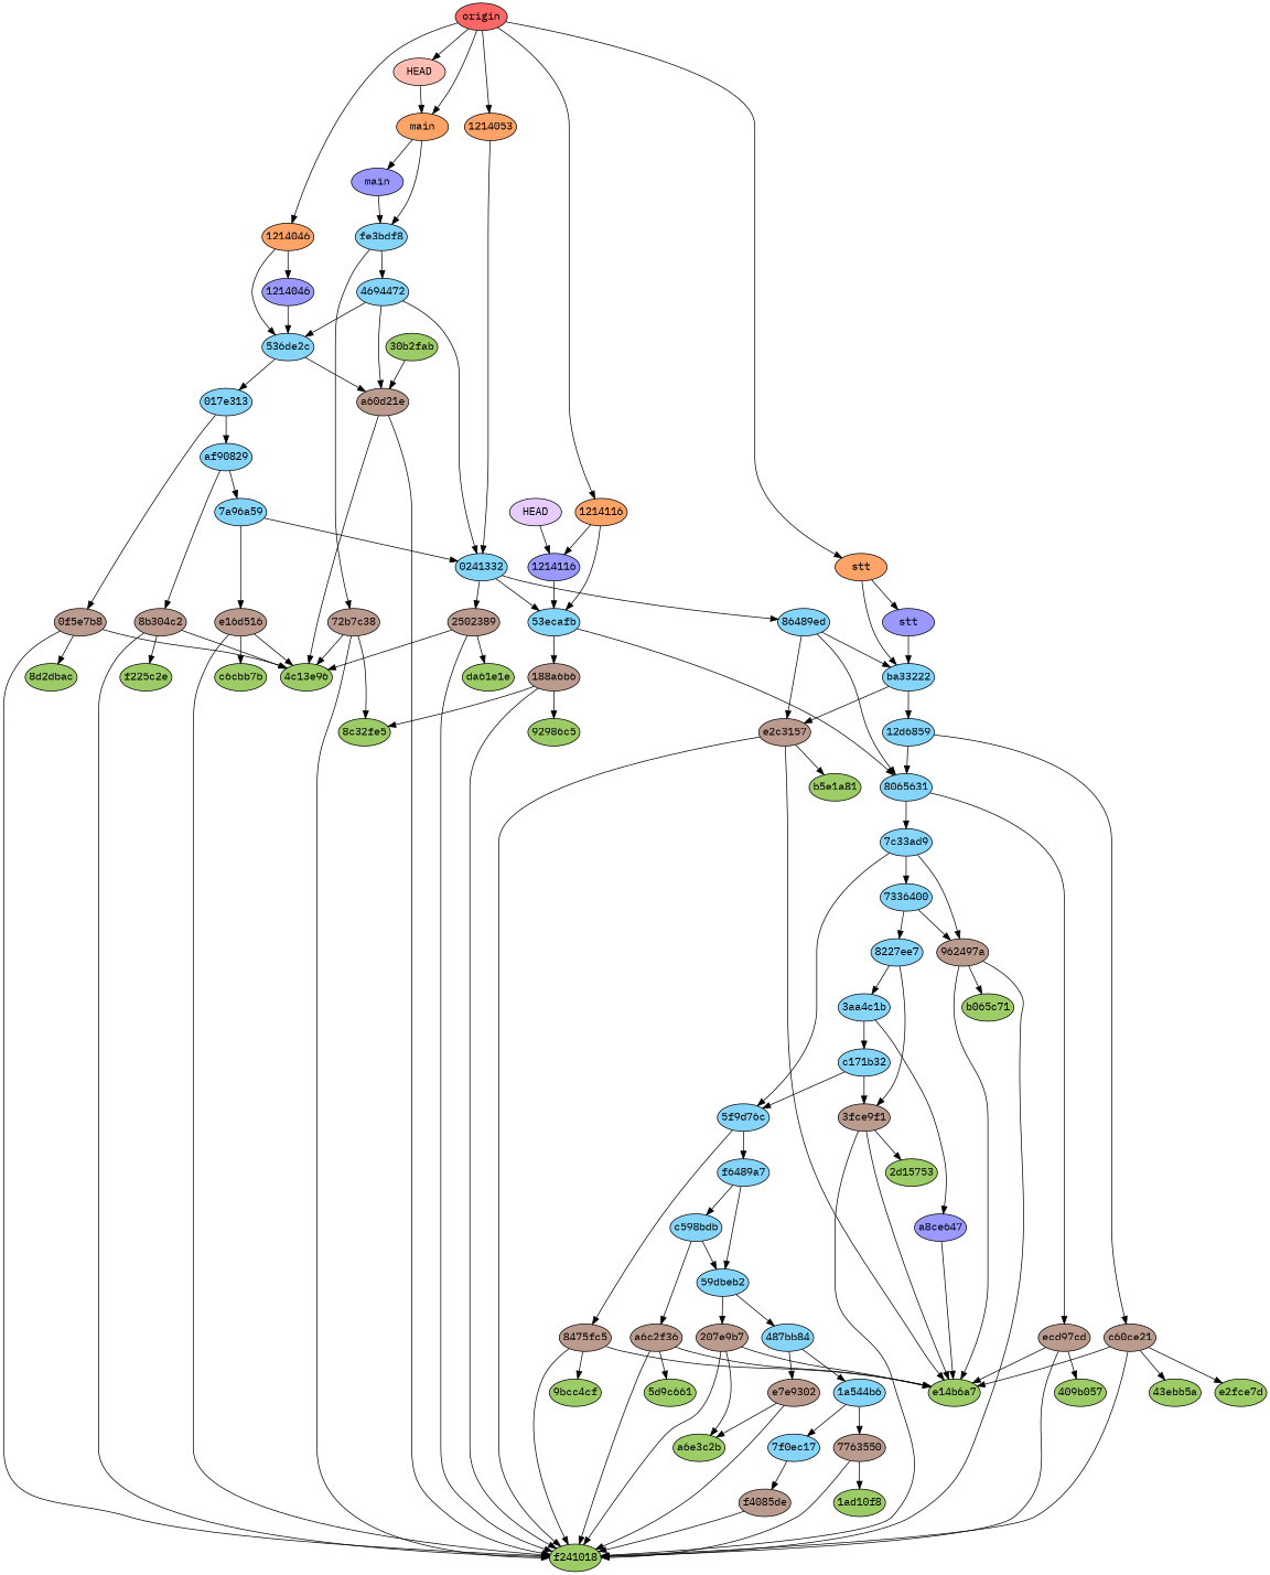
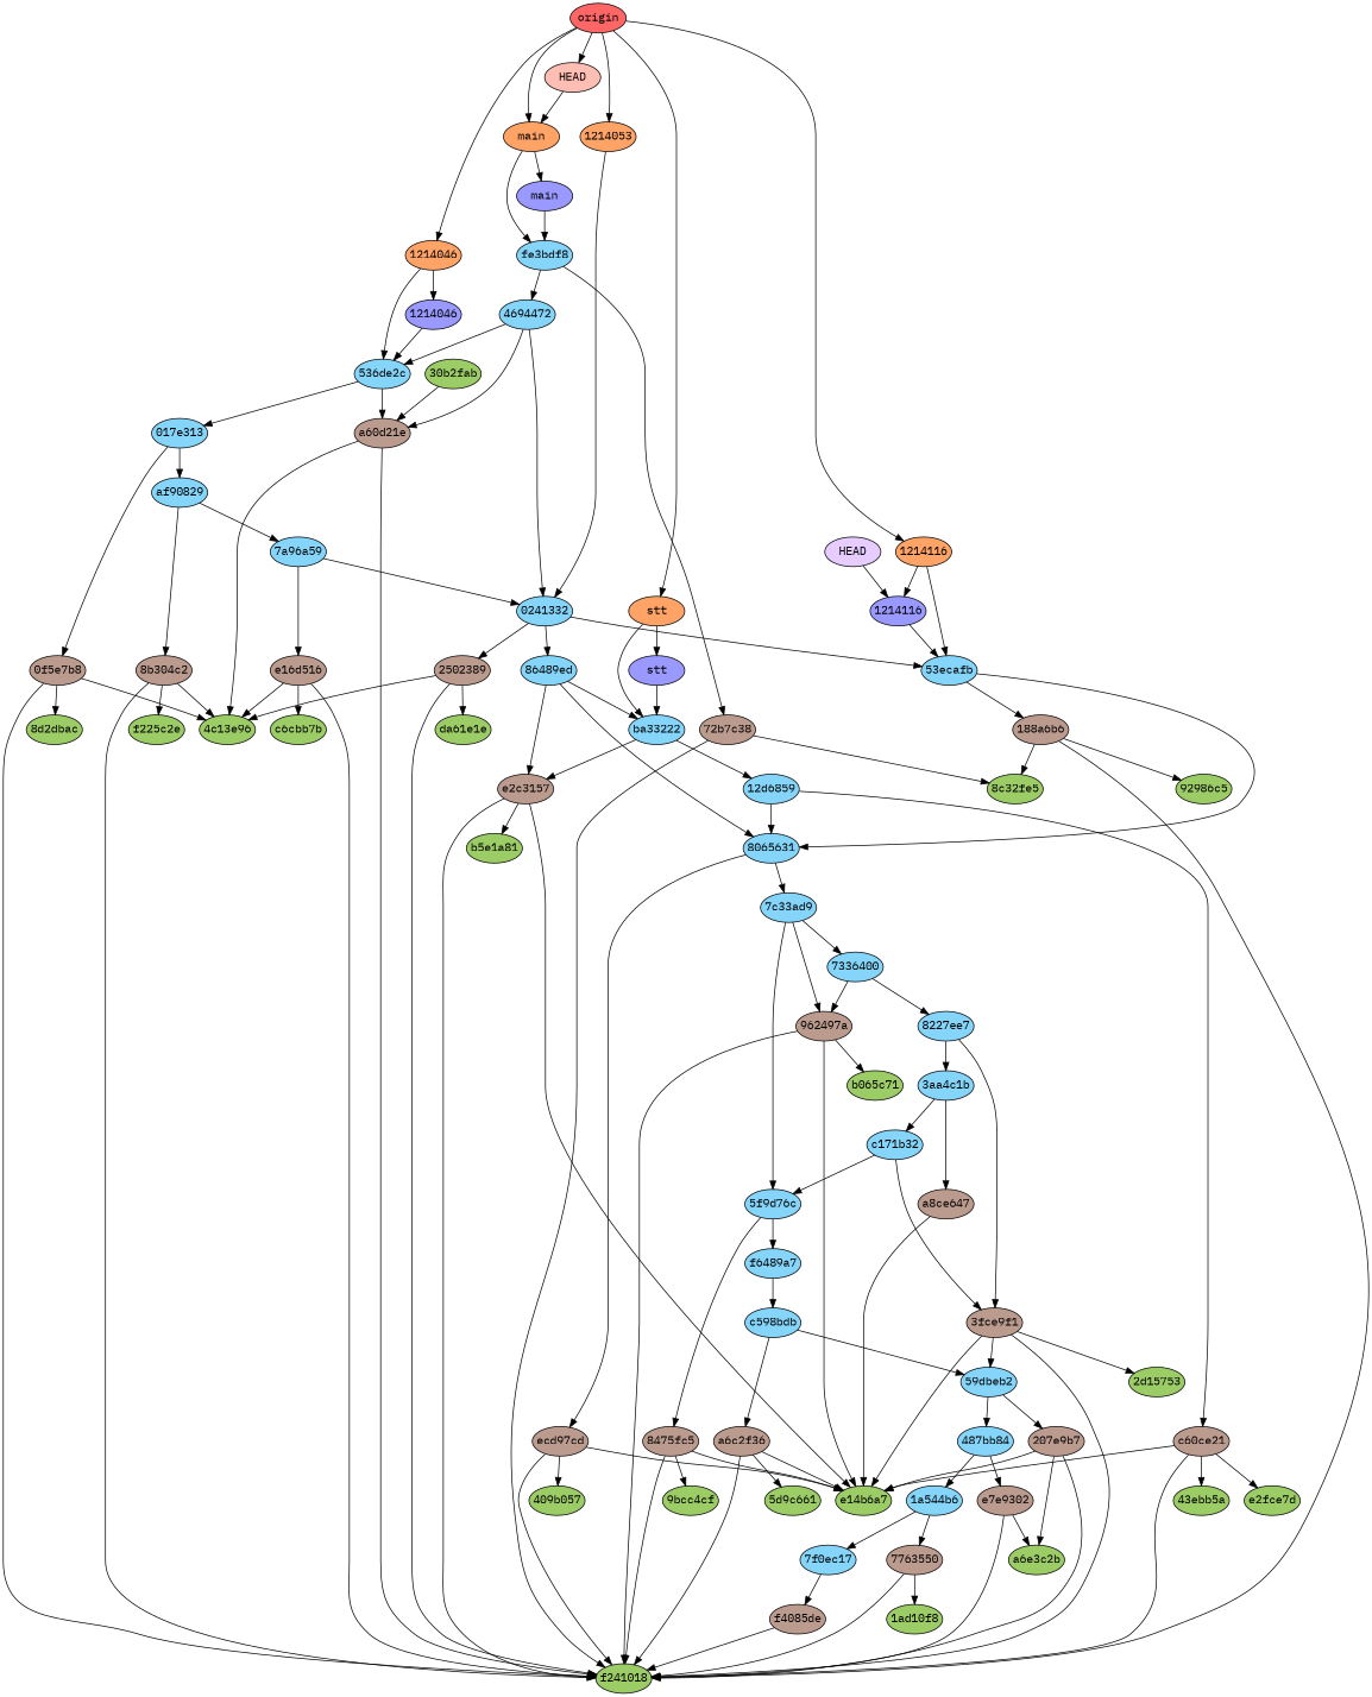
  digraph {
    fontname="IBM Plex Mono"
    node [fillcolor="#85d5fa" fixedsize=true fontname="IBM Plex Mono" style=filled]
    edge [fontname="IBM Plex Mono"]
    n1 [fillcolor="#9ccc66" label="1ad10f8" width=0.95]
    n2 [fillcolor="#9ccc66" label="2d15753" width=0.95]
    n3 [fillcolor="#9ccc66" label="30b2fab" width=0.95]
    n4 [fillcolor="#bc9b8f" label=a60d21e width=0.95]
    n5 [fillcolor="#9ccc66" label="409b057" width=0.95]
    n6 [fillcolor="#9ccc66" label="43ebb5a" width=0.95]
    n7 [fillcolor="#9ccc66" label="4c13e96" width=0.95]
    n8 [fillcolor="#9ccc66" label="5d9c661" width=0.95]
    n9 [fillcolor="#9ccc66" label="8c32fe5" width=0.95]
    n10 [fillcolor="#9ccc66" label="8d2dbac" width=0.95]
    n11 [fillcolor="#9ccc66" label="92986c5" width=0.95]
    n12 [fillcolor="#9ccc66" label="9bcc4cf" width=0.95]
    n13 [fillcolor="#9ccc66" label=a6e3c2b width=0.95]
    n14 [fillcolor="#9ccc66" label=b065c71 width=0.95]
    n15 [fillcolor="#9ccc66" label=b5e1a81 width=0.95]
    n16 [fillcolor="#9ccc66" label=c6cbb7b width=0.95]
    n17 [fillcolor="#9ccc66" label=da61e1e width=0.95]
    n18 [fillcolor="#9ccc66" label=e14b6a7 width=0.95]
    n19 [fillcolor="#9ccc66" label=e2fce7d width=0.95]
    n20 [fillcolor="#9ccc66" label=f225c2e width=0.95]
    n21 [fillcolor="#9ccc66" label=f241018 width=0.95]
    n22 [fillcolor="#bc9b8f" label="0f5e7b8" width=0.95]
    n23 [fillcolor="#bc9b8f" label="188a6b6" width=0.95]
    n24 [fillcolor="#bc9b8f" label="207e9b7" width=0.95]
    n25 [fillcolor="#bc9b8f" label=2502389 width=0.95]
    n26 [fillcolor="#bc9b8f" label="3fce9f1" width=0.95]
    n27 [fillcolor="#bc9b8f" label="72b7c38" width=0.95]
    n28 [fillcolor="#bc9b8f" label=7763550 width=0.95]
    n29 [fillcolor="#bc9b8f" label="8475fc5" width=0.95]
    n30 [fillcolor="#bc9b8f" label="8b304c2" width=0.95]
    n31 [fillcolor="#bc9b8f" label="962497a" width=0.95]
    n32 [fillcolor="#bc9b8f" label=a6c2f36 width=0.95]
-   n33 [fillcolor="#9999ff" label=a8ce647 width=0.95]
+   n33 [fillcolor="#bc9b8f" label=a8ce647 width=0.95]
    n34 [fillcolor="#bc9b8f" label=c60ce21 width=0.95]
    n35 [fillcolor="#bc9b8f" label=e16d516 width=0.95]
    n36 [fillcolor="#bc9b8f" label=e2c3157 width=0.95]
    n37 [fillcolor="#bc9b8f" label=e7e9302 width=0.95]
    n38 [fillcolor="#bc9b8f" label=ecd97cd width=0.95]
    n39 [fillcolor="#bc9b8f" label=f4085de width=0.95]
    n40 [label="017e313" width=0.95]
    n41 [label=af90829 width=0.95]
    n42 [label="7a96a59" width=0.95]
    n43 [label=0241332 width=0.95]
    n44 [label="86489ed" width=0.95]
    n45 [label="53ecafb" width=0.95]
    n46 [label=8065631 width=0.95]
    n47 [label=ba33222 width=0.95]
    n48 [label="7c33ad9" width=0.95]
    n49 [label="12d6859" width=0.95]
    n50 [label="5f9d76c" width=0.95]
    n51 [label=7336400 width=0.95]
    n52 [label="1a544b6" width=0.95]
    n53 [label="7f0ec17" width=0.95]
    n54 [label="3aa4c1b" width=0.95]
    n55 [label=c171b32 width=0.95]
    n56 [label=f6489a7 width=0.95]
    n57 [label=4694472 width=0.95]
    n58 [label="536de2c" width=0.95]
    n59 [label="487bb84" width=0.95]
    n60 [label="59dbeb2" width=0.95]
    n61 [label=c598bdb width=0.95]
    n62 [label="8227ee7" width=0.95]
    n63 [label=fe3bdf8 width=0.95]
    n64 [fillcolor="#9999ff" label=1214046 width=0.95]
    n65 [fillcolor="#9999ff" label=1214116 width=0.95]
    n66 [fillcolor="#9999ff" label=main width=0.95]
    n67 [fillcolor="#9999ff" label=stt width=0.95]
    n68 [fillcolor="#e6ccff" label=HEAD width=0.95]
    n69 [fillcolor="#ffa366" label=1214046 width=0.95]
    n70 [fillcolor="#ffa366" label=1214053 width=0.95]
    n71 [fillcolor="#ffa366" label=1214116 width=0.95]
    n72 [fillcolor="#ffa366" label=main width=0.95]
    n73 [fillcolor="#ffa366" label=stt width=0.95]
    n74 [fillcolor="#ffbeb3" label=HEAD width=0.95]
    n75 [fillcolor="#ff6666" label=origin width=0.95]
    n3 -> n4
    n4 -> n7
    n4 -> n21
    n22 -> n7
    n22 -> n10
    n22 -> n21
    n23 -> n9
    n23 -> n11
    n23 -> n21
    n24 -> n13
    n24 -> n18
    n24 -> n21
    n25 -> n7
    n25 -> n17
    n25 -> n21
    n26 -> n2
    n26 -> n18
    n26 -> n21
-   n27 -> n7
    n27 -> n9
    n27 -> n21
    n28 -> n1
    n28 -> n21
    n29 -> n12
    n29 -> n18
    n29 -> n21
    n30 -> n7
    n30 -> n20
    n30 -> n21
    n31 -> n14
    n31 -> n18
    n31 -> n21
    n32 -> n8
    n32 -> n18
    n32 -> n21
    n33 -> n18
    n34 -> n6
    n34 -> n18
    n34 -> n19
    n34 -> n21
    n35 -> n7
    n35 -> n16
    n35 -> n21
    n36 -> n15
    n36 -> n18
    n36 -> n21
    n37 -> n13
    n37 -> n21
    n38 -> n5
    n38 -> n18
    n38 -> n21
    n39 -> n21
    n40 -> n22
    n40 -> n41
    n41 -> n30
    n41 -> n42
    n42 -> n35
    n42 -> n43
    n43 -> n25
    n43 -> n44
    n43 -> n45
    n44 -> n36
    n44 -> n46
    n44 -> n47
    n45 -> n23
    n45 -> n46
    n46 -> n38
    n46 -> n48
    n47 -> n36
    n47 -> n49
    n48 -> n31
    n48 -> n50
    n48 -> n51
    n49 -> n34
    n49 -> n46
    n50 -> n29
    n50 -> n56
    n51 -> n31
    n51 -> n62
    n52 -> n28
    n52 -> n53
    n53 -> n39
    n54 -> n33
    n54 -> n55
    n55 -> n26
    n55 -> n50
-   n56 -> n60
+   n26 -> n60
    n56 -> n61
    n57 -> n4
    n57 -> n43
    n57 -> n58
    n58 -> n4
    n58 -> n40
    n59 -> n37
    n59 -> n52
    n60 -> n24
    n60 -> n59
    n61 -> n32
    n61 -> n60
    n62 -> n26
    n62 -> n54
    n63 -> n27
    n63 -> n57
    n64 -> n58
    n65 -> n45
    n66 -> n63
    n67 -> n47
    n68 -> n65
    n69 -> n58
    n69 -> n64
    n70 -> n43
    n71 -> n45
    n71 -> n65
    n72 -> n63
    n72 -> n66
    n73 -> n47
    n73 -> n67
    n74 -> n72
    n75 -> n69
    n75 -> n70
    n75 -> n71
    n75 -> n72
    n75 -> n73
    n75 -> n74
  }
